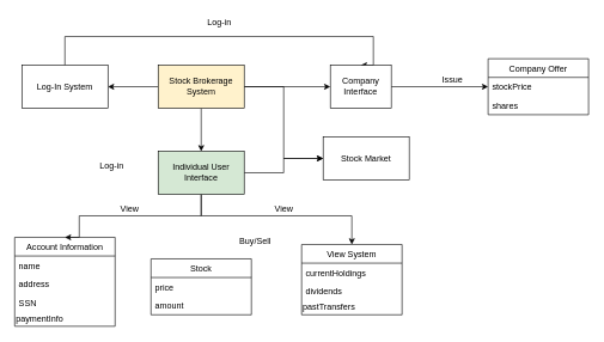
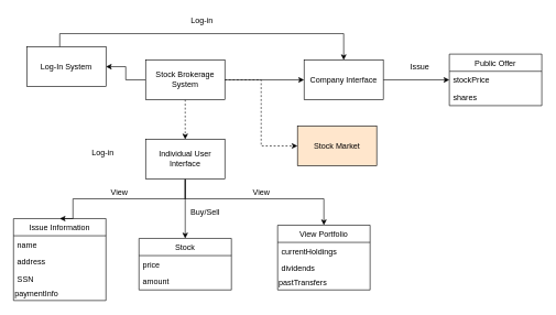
  <mxCell id="0" />
  <mxCell id="1" parent="0" />
  <mxCell id="2" style="edgeStyle=orthogonalEdgeStyle;rounded=0;orthogonalLoop=1;jettySize=auto;html=1;entryX=1;entryY=0.5;entryDx=0;entryDy=0;" parent="1" source="6" target="12" edge="1"><mxGeometry relative="1" as="geometry" /></mxCell>
- <mxCell id="3" style="edgeStyle=orthogonalEdgeStyle;rounded=0;orthogonalLoop=1;jettySize=auto;html=1;entryX=0.5;entryY=0;entryDx=0;entryDy=0;" parent="1" source="6" target="10" edge="1"><mxGeometry relative="1" as="geometry" /></mxCell>
+ <mxCell id="3" style="edgeStyle=orthogonalEdgeStyle;rounded=0;orthogonalLoop=1;jettySize=auto;html=1;entryX=0.5;entryY=0;entryDx=0;entryDy=0;dashed=1;" parent="1" source="6" target="10" edge="1"><mxGeometry relative="1" as="geometry" /></mxCell>
  <mxCell id="4" style="edgeStyle=orthogonalEdgeStyle;rounded=0;orthogonalLoop=1;jettySize=auto;html=1;entryX=0;entryY=0.5;entryDx=0;entryDy=0;" parent="1" source="6" target="26" edge="1"><mxGeometry relative="1" as="geometry" /></mxCell>
- <mxCell id="5" style="edgeStyle=orthogonalEdgeStyle;rounded=0;orthogonalLoop=1;jettySize=auto;html=1;entryX=0;entryY=0.5;entryDx=0;entryDy=0;" parent="1" source="6" target="30" edge="1"><mxGeometry relative="1" as="geometry" /></mxCell>
- <mxCell id="6" value="Stock Brokerage System" style="rounded=0;whiteSpace=wrap;html=1;fillColor=#fff2cc;" parent="1" vertex="1"><mxGeometry x="220" y="90" width="120" height="60" as="geometry" /></mxCell>
+ <mxCell id="5" style="edgeStyle=orthogonalEdgeStyle;rounded=0;orthogonalLoop=1;jettySize=auto;html=1;entryX=0;entryY=0.5;entryDx=0;entryDy=0;dashed=1;" parent="1" source="6" target="30" edge="1"><mxGeometry relative="1" as="geometry" /></mxCell>
+ <mxCell id="6" value="Stock Brokerage System" style="rounded=0;whiteSpace=wrap;html=1;" parent="1" vertex="1"><mxGeometry x="220" y="90" width="120" height="60" as="geometry" /></mxCell>
  <mxCell id="7" style="edgeStyle=orthogonalEdgeStyle;rounded=0;orthogonalLoop=1;jettySize=auto;html=1;entryX=0.5;entryY=0;entryDx=0;entryDy=0;" parent="1" source="10" target="13" edge="1"><mxGeometry relative="1" as="geometry"><Array as="points"><mxPoint x="280" y="300" /><mxPoint x="110" y="300" /></Array></mxGeometry></mxCell>
  <mxCell id="8" style="edgeStyle=orthogonalEdgeStyle;rounded=0;orthogonalLoop=1;jettySize=auto;html=1;entryX=0.5;entryY=0;entryDx=0;entryDy=0;" parent="1" source="10" target="18" edge="1"><mxGeometry relative="1" as="geometry"><Array as="points"><mxPoint x="280" y="300" /><mxPoint x="490" y="300" /></Array></mxGeometry></mxCell>
- <mxCell id="9" style="edgeStyle=orthogonalEdgeStyle;rounded=0;orthogonalLoop=1;jettySize=auto;html=1;" parent="1" source="10" target="30" edge="1"><mxGeometry relative="1" as="geometry" /></mxCell>
- <mxCell id="10" value="Individual User Interface" style="rounded=0;whiteSpace=wrap;html=1;fillColor=#d5e8d4;" parent="1" vertex="1"><mxGeometry x="220" y="210" width="120" height="60" as="geometry" /></mxCell>
+ <mxCell id="9" style="edgeStyle=orthogonalEdgeStyle;rounded=0;orthogonalLoop=1;jettySize=auto;html=1;entryX=0.5;entryY=0;entryDx=0;entryDy=0;" parent="1" source="10" target="22" edge="1"><mxGeometry relative="1" as="geometry" /></mxCell>
+ <mxCell id="10" value="Individual User Interface" style="rounded=0;whiteSpace=wrap;html=1;" parent="1" vertex="1"><mxGeometry x="220" y="210" width="120" height="60" as="geometry" /></mxCell>
  <mxCell id="11" style="edgeStyle=orthogonalEdgeStyle;rounded=0;orthogonalLoop=1;jettySize=auto;html=1;entryX=0.5;entryY=0;entryDx=0;entryDy=0;" parent="1" source="12" target="26" edge="1"><mxGeometry relative="1" as="geometry"><Array as="points"><mxPoint x="90" y="50" /><mxPoint x="520" y="50" /></Array></mxGeometry></mxCell>
- <mxCell id="12" value="Log-In System" style="rounded=0;whiteSpace=wrap;html=1;" parent="1" vertex="1"><mxGeometry x="30" y="90" width="120" height="60" as="geometry" /></mxCell>
- <mxCell id="13" value="Account Information" style="swimlane;fontStyle=0;childLayout=stackLayout;horizontal=1;startSize=26;fillColor=none;horizontalStack=0;resizeParent=1;resizeParentMax=0;resizeLast=0;collapsible=1;marginBottom=0;" parent="1" vertex="1"><mxGeometry x="20" y="330" width="140" height="124" as="geometry" /></mxCell>
+ <mxCell id="12" value="Log-In System" style="rounded=0;whiteSpace=wrap;html=1;" parent="1" vertex="1"><mxGeometry x="40" y="70" width="120" height="60" as="geometry" /></mxCell>
+ <mxCell id="13" value="Issue Information" style="swimlane;fontStyle=0;childLayout=stackLayout;horizontal=1;startSize=26;fillColor=none;horizontalStack=0;resizeParent=1;resizeParentMax=0;resizeLast=0;collapsible=1;marginBottom=0;" parent="1" vertex="1"><mxGeometry x="20" y="330" width="140" height="124" as="geometry" /></mxCell>
  <mxCell id="14" value="name" style="text;strokeColor=none;fillColor=none;align=left;verticalAlign=top;spacingLeft=4;spacingRight=4;overflow=hidden;rotatable=0;points=[[0,0.5],[1,0.5]];portConstraint=eastwest;" parent="13" vertex="1"><mxGeometry y="26" width="140" height="26" as="geometry" /></mxCell>
  <mxCell id="15" value="address" style="text;strokeColor=none;fillColor=none;align=left;verticalAlign=top;spacingLeft=4;spacingRight=4;overflow=hidden;rotatable=0;points=[[0,0.5],[1,0.5]];portConstraint=eastwest;" parent="13" vertex="1"><mxGeometry y="52" width="140" height="26" as="geometry" /></mxCell>
  <mxCell id="16" value="SSN" style="text;strokeColor=none;fillColor=none;align=left;verticalAlign=top;spacingLeft=4;spacingRight=4;overflow=hidden;rotatable=0;points=[[0,0.5],[1,0.5]];portConstraint=eastwest;" parent="13" vertex="1"><mxGeometry y="78" width="140" height="26" as="geometry" /></mxCell>
  <mxCell id="17" value="paymentInfo" style="text;html=1;align=left;verticalAlign=middle;resizable=0;points=[];autosize=1;" parent="13" vertex="1"><mxGeometry y="104" width="140" height="20" as="geometry" /></mxCell>
- <mxCell id="18" value="View System" style="swimlane;fontStyle=0;childLayout=stackLayout;horizontal=1;startSize=26;fillColor=none;horizontalStack=0;resizeParent=1;resizeParentMax=0;resizeLast=0;collapsible=1;marginBottom=0;" parent="1" vertex="1"><mxGeometry x="420" y="340" width="140" height="98" as="geometry" /></mxCell>
+ <mxCell id="18" value="View Portfolio" style="swimlane;fontStyle=0;childLayout=stackLayout;horizontal=1;startSize=26;fillColor=none;horizontalStack=0;resizeParent=1;resizeParentMax=0;resizeLast=0;collapsible=1;marginBottom=0;" parent="1" vertex="1"><mxGeometry x="420" y="340" width="140" height="98" as="geometry" /></mxCell>
  <mxCell id="19" value="currentHoldings" style="text;strokeColor=none;fillColor=none;align=left;verticalAlign=top;spacingLeft=4;spacingRight=4;overflow=hidden;rotatable=0;points=[[0,0.5],[1,0.5]];portConstraint=eastwest;" parent="18" vertex="1"><mxGeometry y="26" width="140" height="26" as="geometry" /></mxCell>
  <mxCell id="20" value="dividends" style="text;strokeColor=none;fillColor=none;align=left;verticalAlign=top;spacingLeft=4;spacingRight=4;overflow=hidden;rotatable=0;points=[[0,0.5],[1,0.5]];portConstraint=eastwest;" parent="18" vertex="1"><mxGeometry y="52" width="140" height="26" as="geometry" /></mxCell>
  <mxCell id="21" value="pastTransfers" style="text;html=1;align=left;verticalAlign=middle;resizable=0;points=[];autosize=1;" parent="18" vertex="1"><mxGeometry y="78" width="140" height="20" as="geometry" /></mxCell>
  <mxCell id="22" value="Stock" style="swimlane;fontStyle=0;childLayout=stackLayout;horizontal=1;startSize=26;fillColor=none;horizontalStack=0;resizeParent=1;resizeParentMax=0;resizeLast=0;collapsible=1;marginBottom=0;" parent="1" vertex="1"><mxGeometry x="210" y="360" width="140" height="78" as="geometry" /></mxCell>
  <mxCell id="23" value="price" style="text;strokeColor=none;fillColor=none;align=left;verticalAlign=top;spacingLeft=4;spacingRight=4;overflow=hidden;rotatable=0;points=[[0,0.5],[1,0.5]];portConstraint=eastwest;" parent="22" vertex="1"><mxGeometry y="26" width="140" height="26" as="geometry" /></mxCell>
  <mxCell id="24" value="amount" style="text;strokeColor=none;fillColor=none;align=left;verticalAlign=top;spacingLeft=4;spacingRight=4;overflow=hidden;rotatable=0;points=[[0,0.5],[1,0.5]];portConstraint=eastwest;" parent="22" vertex="1"><mxGeometry y="52" width="140" height="26" as="geometry" /></mxCell>
  <mxCell id="25" style="edgeStyle=orthogonalEdgeStyle;rounded=0;orthogonalLoop=1;jettySize=auto;html=1;entryX=0;entryY=0.5;entryDx=0;entryDy=0;" parent="1" source="26" target="28" edge="1"><mxGeometry relative="1" as="geometry" /></mxCell>
- <mxCell id="26" value="Company Interface" style="rounded=0;whiteSpace=wrap;html=1;" parent="1" vertex="1"><mxGeometry x="460" y="90" width="85" height="60" as="geometry" /></mxCell>
- <mxCell id="27" value="Company Offer" style="swimlane;fontStyle=0;childLayout=stackLayout;horizontal=1;startSize=26;fillColor=none;horizontalStack=0;resizeParent=1;resizeParentMax=0;resizeLast=0;collapsible=1;marginBottom=0;" parent="1" vertex="1"><mxGeometry x="680" y="81" width="140" height="78" as="geometry" /></mxCell>
+ <mxCell id="26" value="Company Interface" style="rounded=0;whiteSpace=wrap;html=1;" parent="1" vertex="1"><mxGeometry x="460" y="90" width="120" height="60" as="geometry" /></mxCell>
+ <mxCell id="27" value="Public Offer" style="swimlane;fontStyle=0;childLayout=stackLayout;horizontal=1;startSize=26;fillColor=none;horizontalStack=0;resizeParent=1;resizeParentMax=0;resizeLast=0;collapsible=1;marginBottom=0;" parent="1" vertex="1"><mxGeometry x="680" y="81" width="140" height="78" as="geometry" /></mxCell>
  <mxCell id="28" value="stockPrice" style="text;strokeColor=none;fillColor=none;align=left;verticalAlign=top;spacingLeft=4;spacingRight=4;overflow=hidden;rotatable=0;points=[[0,0.5],[1,0.5]];portConstraint=eastwest;" parent="27" vertex="1"><mxGeometry y="26" width="140" height="26" as="geometry" /></mxCell>
  <mxCell id="29" value="shares" style="text;strokeColor=none;fillColor=none;align=left;verticalAlign=top;spacingLeft=4;spacingRight=4;overflow=hidden;rotatable=0;points=[[0,0.5],[1,0.5]];portConstraint=eastwest;" parent="27" vertex="1"><mxGeometry y="52" width="140" height="26" as="geometry" /></mxCell>
- <mxCell id="30" value="Stock Market" style="rounded=0;whiteSpace=wrap;html=1;" parent="1" vertex="1"><mxGeometry x="450" y="190" width="120" height="60" as="geometry" /></mxCell>
+ <mxCell id="30" value="Stock Market" style="rounded=0;whiteSpace=wrap;html=1;fillColor=#ffe6cc;" parent="1" vertex="1"><mxGeometry x="450" y="190" width="120" height="60" as="geometry" /></mxCell>
  <mxCell id="31" value="Log-in" style="text;html=1;align=center;verticalAlign=middle;resizable=0;points=[];autosize=1;" vertex="1" parent="1"><mxGeometry x="280" y="20" width="50" height="20" as="geometry" /></mxCell>
  <mxCell id="32" value="Log-in" style="text;html=1;align=center;verticalAlign=middle;resizable=0;points=[];autosize=1;" vertex="1" parent="1"><mxGeometry x="130" y="220" width="50" height="20" as="geometry" /></mxCell>
  <mxCell id="33" value="View" style="text;html=1;align=center;verticalAlign=middle;resizable=0;points=[];autosize=1;" vertex="1" parent="1"><mxGeometry x="160" y="280" width="40" height="20" as="geometry" /></mxCell>
  <mxCell id="34" value="View" style="text;html=1;align=center;verticalAlign=middle;resizable=0;points=[];autosize=1;" vertex="1" parent="1"><mxGeometry x="375" y="280" width="40" height="20" as="geometry" /></mxCell>
- <mxCell id="35" value="Issue" style="text;html=1;align=center;verticalAlign=middle;resizable=0;points=[];autosize=1;" vertex="1" parent="1"><mxGeometry x="610" y="100" width="40" height="20" as="geometry" /></mxCell>
- <mxCell id="36" value="Buy/Sell" style="text;html=1;align=center;verticalAlign=middle;resizable=0;points=[];autosize=1;" vertex="1" parent="1"><mxGeometry x="325" y="325" width="60" height="20" as="geometry" /></mxCell>
+ <mxCell id="35" value="Issue" style="text;html=1;align=center;verticalAlign=middle;resizable=0;points=[];autosize=1;" vertex="1" parent="1"><mxGeometry x="615" y="90" width="40" height="20" as="geometry" /></mxCell>
+ <mxCell id="36" value="Buy/Sell" style="text;html=1;align=center;verticalAlign=middle;resizable=0;points=[];autosize=1;" vertex="1" parent="1"><mxGeometry x="280" y="310" width="60" height="20" as="geometry" /></mxCell>
